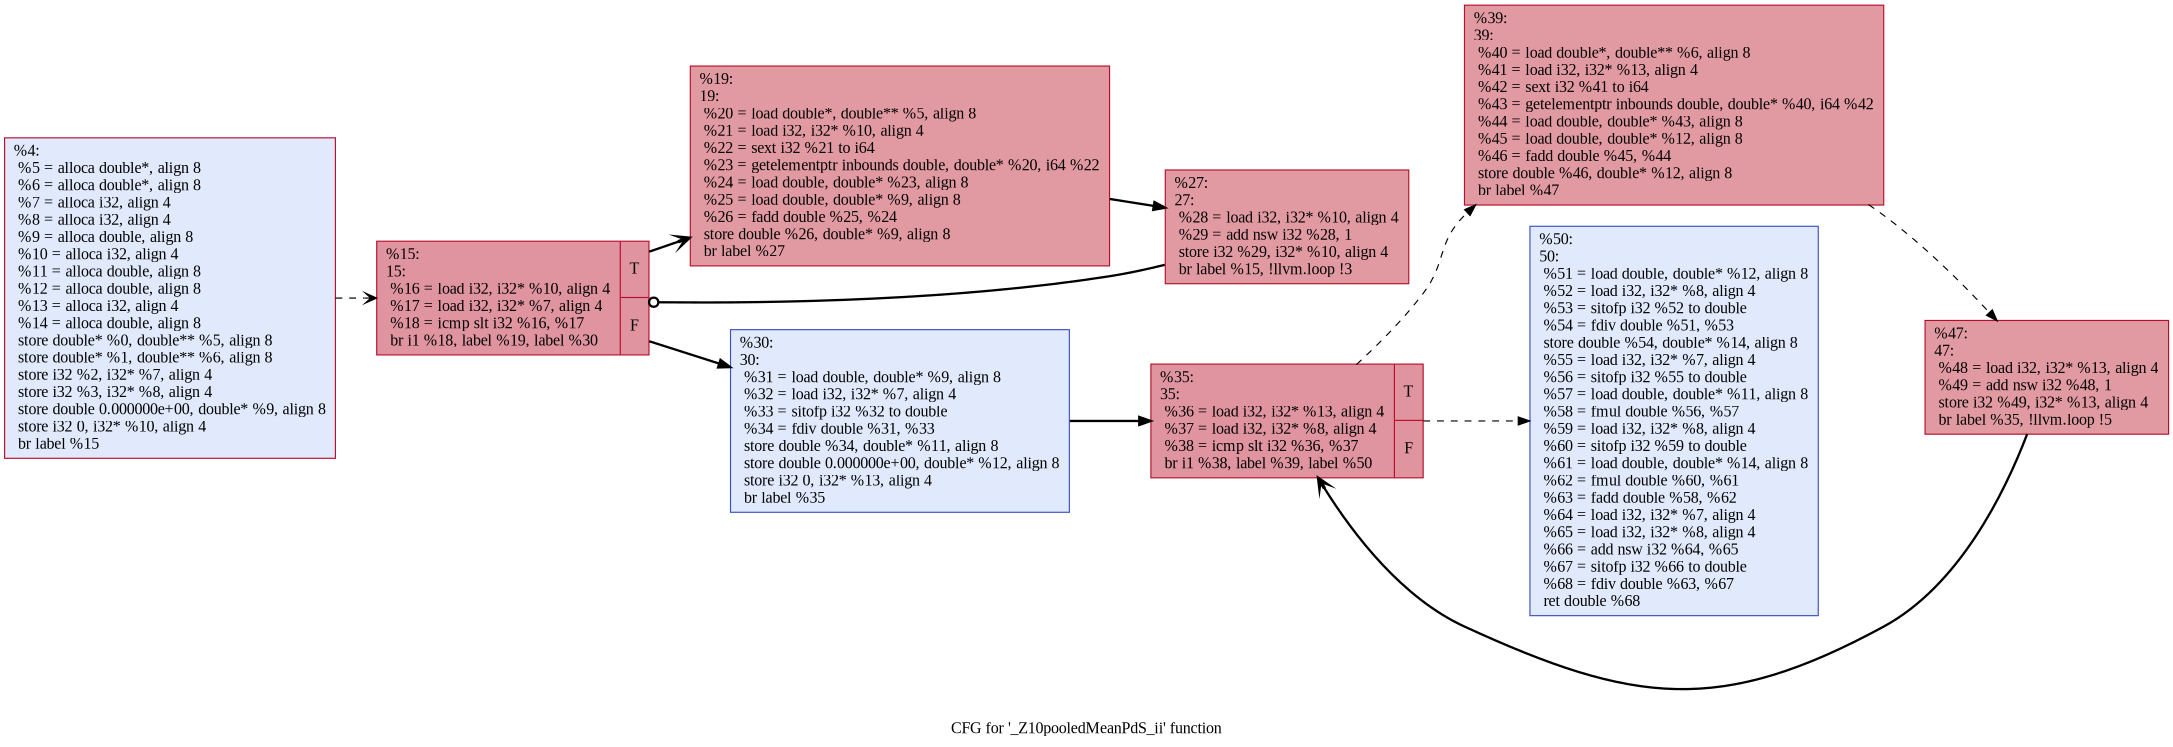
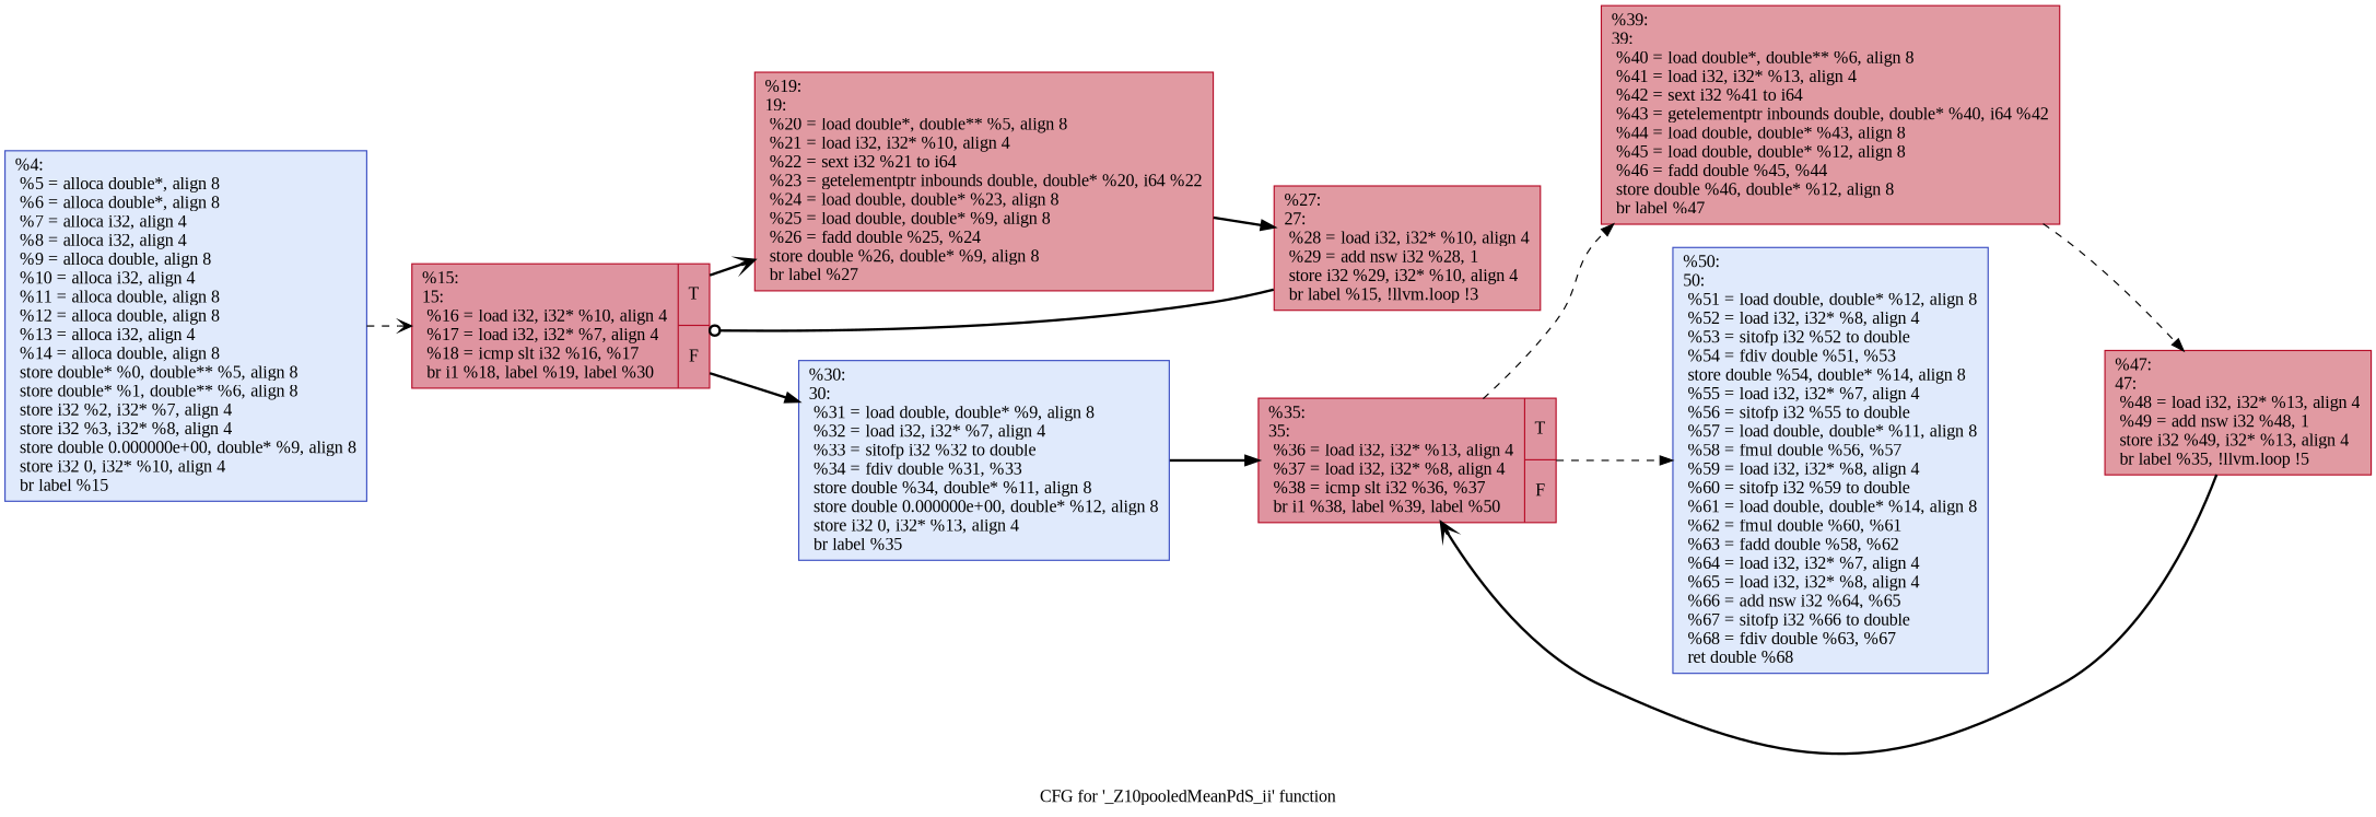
  digraph {
    label="CFG for '_Z10pooledMeanPdS_ii' function"
    rankdir=LR
    fontname="Liberation Serif"
    node [color="#b70d28ff" fillcolor="#bb1b2c70" shape=record style=filled fontname="Liberation Serif"]
    edge [style=bold arrowhead=normal fontname="Liberation Serif"]
-   n1 [fillcolor="#b9d0f970" label="{%4:\l  %5 = alloca double*, align 8\l  %6 = alloca double*, align 8\l  %7 = alloca i32, align 4\l  %8 = alloca i32, align 4\l  %9 = alloca double, align 8\l  %10 = alloca i32, align 4\l  %11 = alloca double, align 8\l  %12 = alloca double, align 8\l  %13 = alloca i32, align 4\l  %14 = alloca double, align 8\l  store double* %0, double** %5, align 8\l  store double* %1, double** %6, align 8\l  store i32 %2, i32* %7, align 4\l  store i32 %3, i32* %8, align 4\l  store double 0.000000e+00, double* %9, align 8\l  store i32 0, i32* %10, align 4\l  br label %15\l}"]
+   n1 [color="#3d50c3ff" fillcolor="#b9d0f970" label="{%4:\l  %5 = alloca double*, align 8\l  %6 = alloca double*, align 8\l  %7 = alloca i32, align 4\l  %8 = alloca i32, align 4\l  %9 = alloca double, align 8\l  %10 = alloca i32, align 4\l  %11 = alloca double, align 8\l  %12 = alloca double, align 8\l  %13 = alloca i32, align 4\l  %14 = alloca double, align 8\l  store double* %0, double** %5, align 8\l  store double* %1, double** %6, align 8\l  store i32 %2, i32* %7, align 4\l  store i32 %3, i32* %8, align 4\l  store double 0.000000e+00, double* %9, align 8\l  store i32 0, i32* %10, align 4\l  br label %15\l}"]
    n2 [fillcolor="#b70d2870" label="{%15:\l15:                                               \l  %16 = load i32, i32* %10, align 4\l  %17 = load i32, i32* %7, align 4\l  %18 = icmp slt i32 %16, %17\l  br i1 %18, label %19, label %30\l|{<s0>T|<s1>F}}"]
    n3 [label="{%19:\l19:                                               \l  %20 = load double*, double** %5, align 8\l  %21 = load i32, i32* %10, align 4\l  %22 = sext i32 %21 to i64\l  %23 = getelementptr inbounds double, double* %20, i64 %22\l  %24 = load double, double* %23, align 8\l  %25 = load double, double* %9, align 8\l  %26 = fadd double %25, %24\l  store double %26, double* %9, align 8\l  br label %27\l}"]
    n4 [color="#3d50c3ff" fillcolor="#b9d0f970" label="{%30:\l30:                                               \l  %31 = load double, double* %9, align 8\l  %32 = load i32, i32* %7, align 4\l  %33 = sitofp i32 %32 to double\l  %34 = fdiv double %31, %33\l  store double %34, double* %11, align 8\l  store double 0.000000e+00, double* %12, align 8\l  store i32 0, i32* %13, align 4\l  br label %35\l}"]
    n5 [label="{%27:\l27:                                               \l  %28 = load i32, i32* %10, align 4\l  %29 = add nsw i32 %28, 1\l  store i32 %29, i32* %10, align 4\l  br label %15, !llvm.loop !3\l}"]
    n6 [fillcolor="#b70d2870" label="{%35:\l35:                                               \l  %36 = load i32, i32* %13, align 4\l  %37 = load i32, i32* %8, align 4\l  %38 = icmp slt i32 %36, %37\l  br i1 %38, label %39, label %50\l|{<s0>T|<s1>F}}"]
    n7 [label="{%39:\l39:                                               \l  %40 = load double*, double** %6, align 8\l  %41 = load i32, i32* %13, align 4\l  %42 = sext i32 %41 to i64\l  %43 = getelementptr inbounds double, double* %40, i64 %42\l  %44 = load double, double* %43, align 8\l  %45 = load double, double* %12, align 8\l  %46 = fadd double %45, %44\l  store double %46, double* %12, align 8\l  br label %47\l}"]
    n8 [color="#3d50c3ff" fillcolor="#b9d0f970" label="{%50:\l50:                                               \l  %51 = load double, double* %12, align 8\l  %52 = load i32, i32* %8, align 4\l  %53 = sitofp i32 %52 to double\l  %54 = fdiv double %51, %53\l  store double %54, double* %14, align 8\l  %55 = load i32, i32* %7, align 4\l  %56 = sitofp i32 %55 to double\l  %57 = load double, double* %11, align 8\l  %58 = fmul double %56, %57\l  %59 = load i32, i32* %8, align 4\l  %60 = sitofp i32 %59 to double\l  %61 = load double, double* %14, align 8\l  %62 = fmul double %60, %61\l  %63 = fadd double %58, %62\l  %64 = load i32, i32* %7, align 4\l  %65 = load i32, i32* %8, align 4\l  %66 = add nsw i32 %64, %65\l  %67 = sitofp i32 %66 to double\l  %68 = fdiv double %63, %67\l  ret double %68\l}"]
    n9 [label="{%47:\l47:                                               \l  %48 = load i32, i32* %13, align 4\l  %49 = add nsw i32 %48, 1\l  store i32 %49, i32* %13, align 4\l  br label %35, !llvm.loop !5\l}"]
    n1 -> n2 [style=dashed arrowhead=vee]
    n2 -> n3 [arrowhead=vee]
    n2 -> n4
    n3 -> n5
    n4 -> n6
    n5 -> n2 [arrowhead=odot]
    n6 -> n7 [style=dashed]
    n6 -> n8 [style=dashed]
    n7 -> n9 [style=dashed]
    n9 -> n6 [arrowhead=vee]
  }
